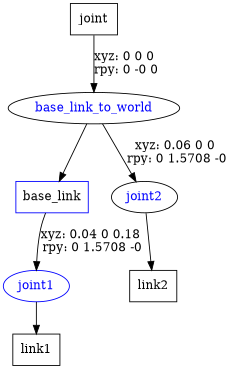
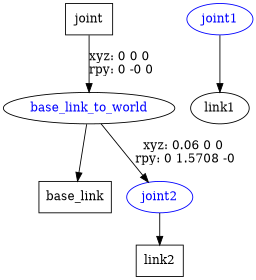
  digraph {
    node [shape=box]
    n1 [label=joint]
    base_link_to_world [color=black fontcolor=blue shape=ellipse]
-   n3 [label=base_link color=blue]
-   joint2 [color=black fontcolor=blue shape=ellipse]
+   n3 [label=base_link]
+   joint2 [color=blue fontcolor=blue shape=ellipse]
    joint1 [color=blue fontcolor=blue shape=ellipse]
-   n6 [label=link1]
+   n6 [label=link1 shape=ellipse]
    n7 [label=link2]
    n1 -> base_link_to_world [label="xyz: 0 0 0 \nrpy: 0 -0 0"]
    base_link_to_world -> n3
    base_link_to_world -> joint2 [label="xyz: 0.06 0 0 \nrpy: 0 1.5708 -0"]
-   n3 -> joint1 [label="xyz: 0.04 0 0.18 \nrpy: 0 1.5708 -0"]
    joint2 -> n7
    joint1 -> n6
  }
